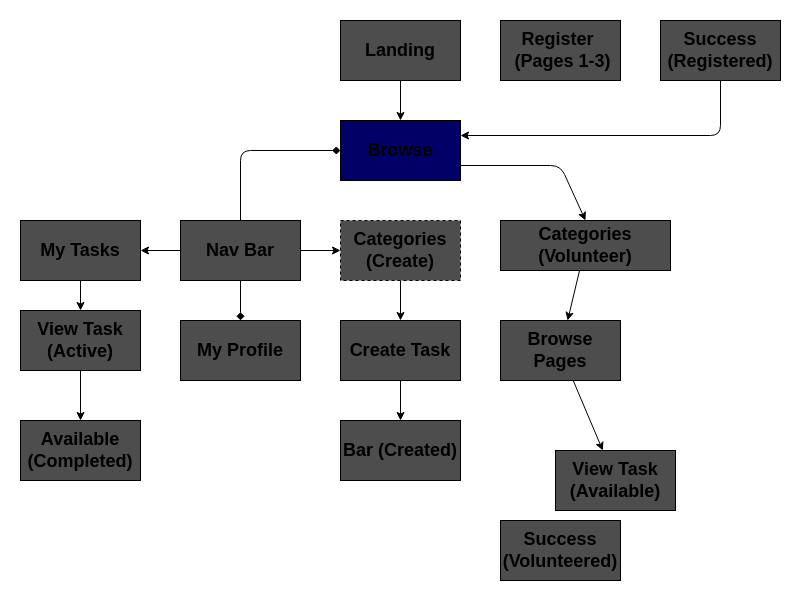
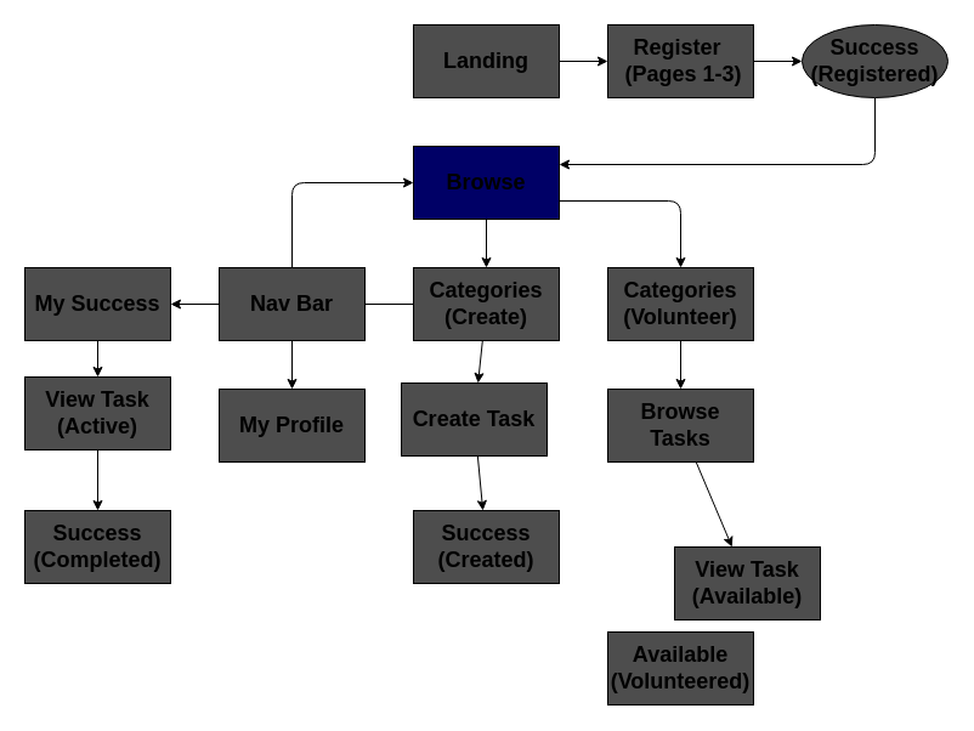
  <mxCell id="0" />
  <mxCell id="1" parent="0" />
- <mxCell id="3" style="edgeStyle=none;html=1;fillColor=#666666;exitX=0.5;exitY=1;exitDx=0;exitDy=0;entryX=0.5;entryY=0;entryDx=0;entryDy=0;" edge="1" parent="1" source="4" target="11"><mxGeometry relative="1" as="geometry"><mxPoint x="330" y="150" as="targetPoint" /><Array as="points" /></mxGeometry></mxCell>
+ <mxCell id="2" value="" style="edgeStyle=none;html=1;fillColor=#666666;" edge="1" parent="1" source="4" target="6"><mxGeometry relative="1" as="geometry" /></mxCell>
  <mxCell id="4" value="&lt;h2&gt;Landing&lt;/h2&gt;" style="rounded=0;whiteSpace=wrap;html=1;fillColor=#4D4D4D;" vertex="1" parent="1"><mxGeometry x="340" y="20" width="120" height="60" as="geometry" /></mxCell>
+ <mxCell id="5" value="" style="edgeStyle=none;html=1;fillColor=#666666;" edge="1" parent="1" source="6" target="8"><mxGeometry relative="1" as="geometry" /></mxCell>
  <mxCell id="6" value="&lt;h2&gt;Register&amp;nbsp; &amp;nbsp;(Pages 1-3)&lt;/h2&gt;" style="rounded=0;whiteSpace=wrap;html=1;fillColor=#4D4D4D;" vertex="1" parent="1"><mxGeometry x="500" y="20" width="120" height="60" as="geometry" /></mxCell>
  <mxCell id="7" value="" style="edgeStyle=none;html=1;fillColor=#666666;exitX=0.5;exitY=1;exitDx=0;exitDy=0;entryX=1;entryY=0.25;entryDx=0;entryDy=0;" edge="1" parent="1" source="8" target="11"><mxGeometry relative="1" as="geometry"><Array as="points"><mxPoint x="720" y="135" /></Array></mxGeometry></mxCell>
- <mxCell id="8" value="&lt;h2&gt;Success (Registered)&lt;/h2&gt;" style="rounded=0;whiteSpace=wrap;html=1;fillColor=#4D4D4D;" vertex="1" parent="1"><mxGeometry x="660" y="20" width="120" height="60" as="geometry" /></mxCell>
+ <mxCell id="8" value="&lt;h2&gt;Success (Registered)&lt;/h2&gt;" style="ellipse;whiteSpace=wrap;html=1;fillColor=#4D4D4D;" vertex="1" parent="1"><mxGeometry x="660" y="20" width="120" height="60" as="geometry" /></mxCell>
+ <mxCell id="9" value="" style="edgeStyle=none;html=1;fillColor=#666666;" edge="1" parent="1" source="11" target="13"><mxGeometry relative="1" as="geometry" /></mxCell>
  <mxCell id="10" style="edgeStyle=none;html=1;fillColor=#666666;exitX=1;exitY=0.75;exitDx=0;exitDy=0;entryX=0.5;entryY=0;entryDx=0;entryDy=0;" edge="1" parent="1" source="11" target="18"><mxGeometry relative="1" as="geometry"><Array as="points"><mxPoint x="560" y="165" /></Array></mxGeometry></mxCell>
  <mxCell id="11" value="&lt;h2&gt;Browse&lt;/h2&gt;" style="rounded=0;whiteSpace=wrap;html=1;fillColor=#000066;" vertex="1" parent="1"><mxGeometry x="340" y="120" width="120" height="60" as="geometry" /></mxCell>
  <mxCell id="12" value="" style="edgeStyle=none;html=1;fillColor=#666666;" edge="1" parent="1" source="13" target="16"><mxGeometry relative="1" as="geometry" /></mxCell>
- <mxCell id="13" value="&lt;h2&gt;Categories (Create)&lt;/h2&gt;" style="rounded=0;whiteSpace=wrap;html=1;fillColor=#4D4D4D;dashed=1;" vertex="1" parent="1"><mxGeometry x="340" y="220" width="120" height="60" as="geometry" /></mxCell>
- <mxCell id="14" value="&lt;h2&gt;Bar (Created)&lt;/h2&gt;" style="rounded=0;whiteSpace=wrap;html=1;fillColor=#4D4D4D;" vertex="1" parent="1"><mxGeometry x="340" y="420" width="120" height="60" as="geometry" /></mxCell>
+ <mxCell id="13" value="&lt;h2&gt;Categories (Create)&lt;/h2&gt;" style="rounded=0;whiteSpace=wrap;html=1;fillColor=#4D4D4D;" vertex="1" parent="1"><mxGeometry x="340" y="220" width="120" height="60" as="geometry" /></mxCell>
+ <mxCell id="14" value="&lt;h2&gt;Success (Created)&lt;/h2&gt;" style="rounded=0;whiteSpace=wrap;html=1;fillColor=#4D4D4D;" vertex="1" parent="1"><mxGeometry x="340" y="420" width="120" height="60" as="geometry" /></mxCell>
  <mxCell id="15" value="" style="edgeStyle=none;html=1;fillColor=#666666;" edge="1" parent="1" source="16" target="14"><mxGeometry relative="1" as="geometry" /></mxCell>
- <mxCell id="16" value="&lt;h2&gt;Create Task&lt;/h2&gt;" style="rounded=0;whiteSpace=wrap;html=1;fillColor=#4D4D4D;" vertex="1" parent="1"><mxGeometry x="340" y="320" width="120" height="60" as="geometry" /></mxCell>
+ <mxCell id="16" value="&lt;h2&gt;Create Task&lt;/h2&gt;" style="rounded=0;whiteSpace=wrap;html=1;fillColor=#4D4D4D;" vertex="1" parent="1"><mxGeometry x="330" y="315" width="120" height="60" as="geometry" /></mxCell>
  <mxCell id="17" value="" style="edgeStyle=none;html=1;fillColor=#666666;" edge="1" parent="1" source="18" target="20"><mxGeometry relative="1" as="geometry" /></mxCell>
- <mxCell id="18" value="&lt;h2&gt;Categories (Volunteer)&lt;/h2&gt;" style="rounded=0;whiteSpace=wrap;html=1;fillColor=#4D4D4D;" vertex="1" parent="1"><mxGeometry x="500" y="220" width="170" height="50" as="geometry" /></mxCell>
+ <mxCell id="18" value="&lt;h2&gt;Categories (Volunteer)&lt;/h2&gt;" style="rounded=0;whiteSpace=wrap;html=1;fillColor=#4D4D4D;" vertex="1" parent="1"><mxGeometry x="500" y="220" width="120" height="60" as="geometry" /></mxCell>
  <mxCell id="19" value="" style="edgeStyle=none;html=1;fillColor=#666666;" edge="1" parent="1" source="20" target="21"><mxGeometry relative="1" as="geometry" /></mxCell>
- <mxCell id="20" value="&lt;h2&gt;Browse Pages&lt;/h2&gt;" style="rounded=0;whiteSpace=wrap;html=1;fillColor=#4D4D4D;" vertex="1" parent="1"><mxGeometry x="500" y="320" width="120" height="60" as="geometry" /></mxCell>
+ <mxCell id="20" value="&lt;h2&gt;Browse Tasks&lt;/h2&gt;" style="rounded=0;whiteSpace=wrap;html=1;fillColor=#4D4D4D;" vertex="1" parent="1"><mxGeometry x="500" y="320" width="120" height="60" as="geometry" /></mxCell>
  <mxCell id="21" value="&lt;h2&gt;View Task (Available)&lt;/h2&gt;" style="rounded=0;whiteSpace=wrap;html=1;fillColor=#4D4D4D;" vertex="1" parent="1"><mxGeometry x="555" y="450" width="120" height="60" as="geometry" /></mxCell>
- <mxCell id="22" value="&lt;h2&gt;Success (Volunteered)&lt;/h2&gt;" style="rounded=0;whiteSpace=wrap;html=1;fillColor=#4D4D4D;" vertex="1" parent="1"><mxGeometry x="500" y="520" width="120" height="60" as="geometry" /></mxCell>
+ <mxCell id="22" value="&lt;h2&gt;Available (Volunteered)&lt;/h2&gt;" style="rounded=0;whiteSpace=wrap;html=1;fillColor=#4D4D4D;" vertex="1" parent="1"><mxGeometry x="500" y="520" width="120" height="60" as="geometry" /></mxCell>
  <mxCell id="23" value="&lt;h2&gt;My Profile&lt;/h2&gt;" style="rounded=0;whiteSpace=wrap;html=1;fillColor=#4D4D4D;" vertex="1" parent="1"><mxGeometry x="180" y="320" width="120" height="60" as="geometry" /></mxCell>
  <mxCell id="24" value="" style="edgeStyle=none;html=1;fillColor=#666666;" edge="1" parent="1" source="25" target="27"><mxGeometry relative="1" as="geometry" /></mxCell>
- <mxCell id="25" value="&lt;h2&gt;My Tasks&lt;/h2&gt;" style="rounded=0;whiteSpace=wrap;html=1;fillColor=#4D4D4D;" vertex="1" parent="1"><mxGeometry x="20" y="220" width="120" height="60" as="geometry" /></mxCell>
+ <mxCell id="25" value="&lt;h2&gt;My Success&lt;/h2&gt;" style="rounded=0;whiteSpace=wrap;html=1;fillColor=#4D4D4D;" vertex="1" parent="1"><mxGeometry x="20" y="220" width="120" height="60" as="geometry" /></mxCell>
  <mxCell id="26" value="" style="edgeStyle=none;html=1;fillColor=#666666;" edge="1" parent="1" source="27"><mxGeometry relative="1" as="geometry"><mxPoint x="80" y="420" as="targetPoint" /></mxGeometry></mxCell>
  <mxCell id="27" value="&lt;h2&gt;View Task (Active)&lt;/h2&gt;" style="rounded=0;whiteSpace=wrap;html=1;fillColor=#4D4D4D;" vertex="1" parent="1"><mxGeometry x="20" y="310" width="120" height="60" as="geometry" /></mxCell>
- <mxCell id="28" value="&lt;h2&gt;Available (Completed)&lt;/h2&gt;" style="rounded=0;whiteSpace=wrap;html=1;fillColor=#4D4D4D;" vertex="1" parent="1"><mxGeometry x="20" y="420" width="120" height="60" as="geometry" /></mxCell>
- <mxCell id="29" value="" style="edgeStyle=none;html=1;fillColor=#666666;" edge="1" parent="1" source="33" target="13"><mxGeometry relative="1" as="geometry" /></mxCell>
+ <mxCell id="28" value="&lt;h2&gt;Success (Completed)&lt;/h2&gt;" style="rounded=0;whiteSpace=wrap;html=1;fillColor=#4D4D4D;" vertex="1" parent="1"><mxGeometry x="20" y="420" width="120" height="60" as="geometry" /></mxCell>
+ <mxCell id="29" value="" style="edgeStyle=none;html=1;fillColor=#666666;endArrow=none;" edge="1" parent="1" source="33" target="13"><mxGeometry relative="1" as="geometry" /></mxCell>
  <mxCell id="30" value="" style="edgeStyle=none;html=1;fillColor=#666666;" edge="1" parent="1" source="33" target="25"><mxGeometry relative="1" as="geometry" /></mxCell>
- <mxCell id="31" value="" style="edgeStyle=none;html=1;fillColor=#666666;endArrow=diamond;" edge="1" parent="1" source="33" target="23"><mxGeometry relative="1" as="geometry" /></mxCell>
- <mxCell id="32" style="edgeStyle=none;html=1;entryX=0;entryY=0.5;entryDx=0;entryDy=0;fillColor=#666666;exitX=0.5;exitY=0;exitDx=0;exitDy=0;endArrow=diamond;" edge="1" parent="1" source="33" target="11"><mxGeometry relative="1" as="geometry"><Array as="points"><mxPoint x="240" y="150" /></Array></mxGeometry></mxCell>
+ <mxCell id="31" value="" style="edgeStyle=none;html=1;fillColor=#666666;" edge="1" parent="1" source="33" target="23"><mxGeometry relative="1" as="geometry" /></mxCell>
+ <mxCell id="32" style="edgeStyle=none;html=1;entryX=0;entryY=0.5;entryDx=0;entryDy=0;fillColor=#666666;exitX=0.5;exitY=0;exitDx=0;exitDy=0;" edge="1" parent="1" source="33" target="11"><mxGeometry relative="1" as="geometry"><Array as="points"><mxPoint x="240" y="150" /></Array></mxGeometry></mxCell>
  <mxCell id="33" value="&lt;h2&gt;Nav Bar&lt;/h2&gt;" style="rounded=0;whiteSpace=wrap;html=1;fillColor=#4D4D4D;" vertex="1" parent="1"><mxGeometry x="180" y="220" width="120" height="60" as="geometry" /></mxCell>
